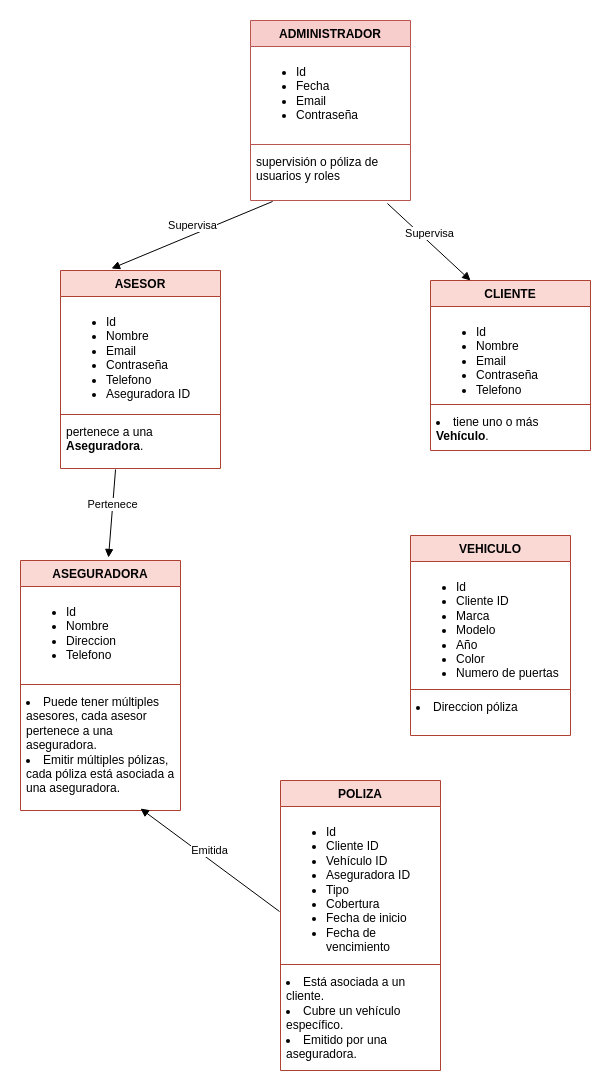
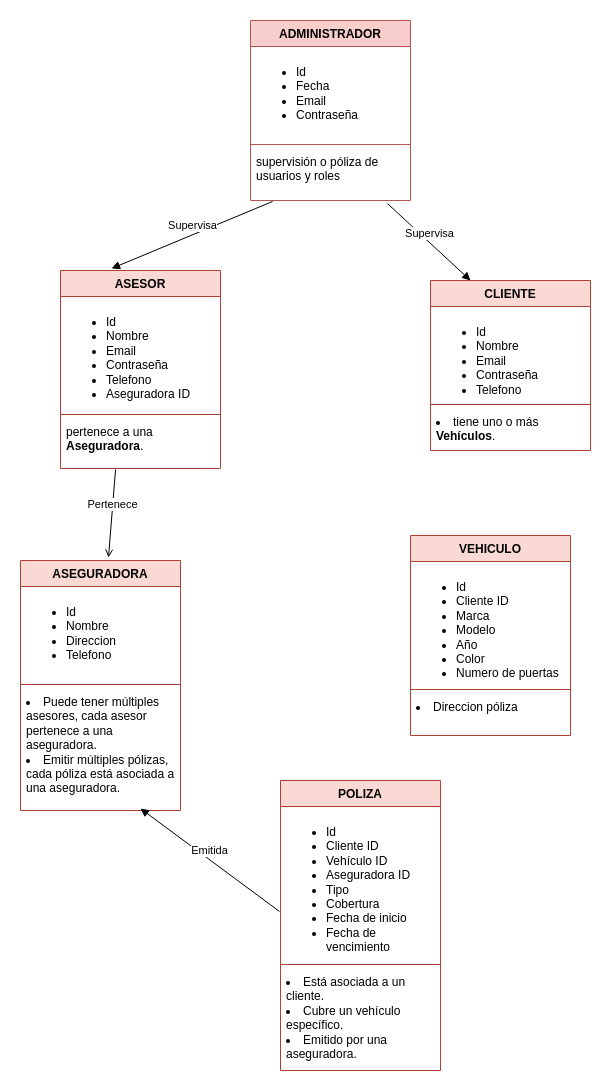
  <mxCell id="0" />
  <mxCell id="1" parent="0" />
  <mxCell id="2" value="ADMINISTRADOR" style="swimlane;fontStyle=1;align=center;verticalAlign=top;childLayout=stackLayout;horizontal=1;startSize=26;horizontalStack=0;resizeParent=1;resizeParentMax=0;resizeLast=0;collapsible=1;marginBottom=0;whiteSpace=wrap;html=1;fillColor=#f8cecc;strokeColor=#b85450;" vertex="1" parent="1"><mxGeometry x="250" y="20" width="160" height="180" as="geometry" /></mxCell>
  <mxCell id="3" value="&lt;div&gt;&lt;ul&gt;&lt;li&gt;Id&lt;/li&gt;&lt;li&gt;Fecha&lt;/li&gt;&lt;li&gt;Email&lt;/li&gt;&lt;li&gt;Contraseña&lt;/li&gt;&lt;/ul&gt;&lt;/div&gt;&lt;div&gt;&lt;br&gt;&lt;/div&gt;" style="text;align=left;verticalAlign=top;spacingLeft=4;spacingRight=4;overflow=hidden;rotatable=0;points=[[0,0.5],[1,0.5]];portConstraint=eastwest;whiteSpace=wrap;html=1;" vertex="1" parent="2"><mxGeometry y="26" width="160" height="94" as="geometry" /></mxCell>
  <mxCell id="4" value="" style="line;strokeWidth=1;fillColor=none;align=left;verticalAlign=middle;spacingTop=-1;spacingLeft=3;spacingRight=3;rotatable=0;labelPosition=right;points=[];portConstraint=eastwest;strokeColor=inherit;" vertex="1" parent="2"><mxGeometry y="120" width="160" height="8" as="geometry" /></mxCell>
  <mxCell id="5" value=" supervisión o póliza de usuarios y roles" style="text;strokeColor=none;fillColor=none;align=left;verticalAlign=top;spacingLeft=4;spacingRight=4;overflow=hidden;rotatable=0;points=[[0,0.5],[1,0.5]];portConstraint=eastwest;whiteSpace=wrap;html=1;" vertex="1" parent="2"><mxGeometry y="128" width="160" height="52" as="geometry" /></mxCell>
  <mxCell id="6" value="ASESOR" style="swimlane;fontStyle=1;align=center;verticalAlign=top;childLayout=stackLayout;horizontal=1;startSize=26;horizontalStack=0;resizeParent=1;resizeParentMax=0;resizeLast=0;collapsible=1;marginBottom=0;whiteSpace=wrap;html=1;fillColor=#fad9d5;strokeColor=#ae4132;" vertex="1" parent="1"><mxGeometry x="60" y="270" width="160" height="198" as="geometry" /></mxCell>
  <mxCell id="7" value="&lt;div&gt;&lt;ul&gt;&lt;li&gt;Id&lt;/li&gt;&lt;li&gt;Nombre&lt;/li&gt;&lt;li&gt;Email&lt;/li&gt;&lt;li&gt;Contraseña&lt;/li&gt;&lt;li&gt;Telefono&lt;/li&gt;&lt;li&gt;Aseguradora ID&lt;/li&gt;&lt;/ul&gt;&lt;/div&gt;&lt;div&gt;&lt;br&gt;&lt;/div&gt;" style="text;strokeColor=none;fillColor=none;align=left;verticalAlign=top;spacingLeft=4;spacingRight=4;overflow=hidden;rotatable=0;points=[[0,0.5],[1,0.5]];portConstraint=eastwest;whiteSpace=wrap;html=1;" vertex="1" parent="6"><mxGeometry y="26" width="160" height="114" as="geometry" /></mxCell>
  <mxCell id="8" value="" style="line;strokeWidth=1;fillColor=none;align=left;verticalAlign=middle;spacingTop=-1;spacingLeft=3;spacingRight=3;rotatable=0;labelPosition=right;points=[];portConstraint=eastwest;strokeColor=inherit;" vertex="1" parent="6"><mxGeometry y="140" width="160" height="8" as="geometry" /></mxCell>
  <mxCell id="9" value="pertenece a una &lt;strong&gt;Aseguradora&lt;/strong&gt;." style="text;strokeColor=none;fillColor=none;align=left;verticalAlign=top;spacingLeft=4;spacingRight=4;overflow=hidden;rotatable=0;points=[[0,0.5],[1,0.5]];portConstraint=eastwest;whiteSpace=wrap;html=1;" vertex="1" parent="6"><mxGeometry y="148" width="160" height="50" as="geometry" /></mxCell>
  <mxCell id="10" value="ASEGURADORA" style="swimlane;fontStyle=1;align=center;verticalAlign=top;childLayout=stackLayout;horizontal=1;startSize=26;horizontalStack=0;resizeParent=1;resizeParentMax=0;resizeLast=0;collapsible=1;marginBottom=0;whiteSpace=wrap;html=1;fillColor=#fad9d5;strokeColor=#ae4132;" vertex="1" parent="1"><mxGeometry x="20" y="560" width="160" height="250" as="geometry" /></mxCell>
  <mxCell id="11" value="&lt;div&gt;&lt;ul&gt;&lt;li&gt;Id&lt;/li&gt;&lt;li&gt;Nombre&lt;/li&gt;&lt;li&gt;Direccion&amp;nbsp;&lt;/li&gt;&lt;li&gt;Telefono&lt;/li&gt;&lt;/ul&gt;&lt;/div&gt;" style="text;strokeColor=none;fillColor=none;align=left;verticalAlign=top;spacingLeft=4;spacingRight=4;overflow=hidden;rotatable=0;points=[[0,0.5],[1,0.5]];portConstraint=eastwest;whiteSpace=wrap;html=1;" vertex="1" parent="10"><mxGeometry y="26" width="160" height="94" as="geometry" /></mxCell>
  <mxCell id="12" value="" style="line;strokeWidth=1;fillColor=none;align=left;verticalAlign=middle;spacingTop=-1;spacingLeft=3;spacingRight=3;rotatable=0;labelPosition=right;points=[];portConstraint=eastwest;strokeColor=inherit;" vertex="1" parent="10"><mxGeometry y="120" width="160" height="8" as="geometry" /></mxCell>
  <mxCell id="13" value="&lt;li&gt;Puede tener múltiples asesores, cada asesor pertenece a una aseguradora.&lt;/li&gt;&lt;li&gt;Emitir múltiples pólizas, cada póliza está asociada a una aseguradora.&lt;/li&gt;" style="text;strokeColor=none;fillColor=none;align=left;verticalAlign=top;spacingLeft=4;spacingRight=4;overflow=hidden;rotatable=0;points=[[0,0.5],[1,0.5]];portConstraint=eastwest;whiteSpace=wrap;html=1;" vertex="1" parent="10"><mxGeometry y="128" width="160" height="122" as="geometry" /></mxCell>
  <mxCell id="14" value="CLIENTE" style="swimlane;fontStyle=1;align=center;verticalAlign=top;childLayout=stackLayout;horizontal=1;startSize=26;horizontalStack=0;resizeParent=1;resizeParentMax=0;resizeLast=0;collapsible=1;marginBottom=0;whiteSpace=wrap;html=1;fillColor=#fad9d5;strokeColor=#ae4132;" vertex="1" parent="1"><mxGeometry x="430" y="280" width="160" height="170" as="geometry" /></mxCell>
  <mxCell id="15" value="&lt;ul&gt;&lt;li&gt;Id&lt;/li&gt;&lt;li&gt;Nombre&lt;/li&gt;&lt;li&gt;Email&lt;/li&gt;&lt;li&gt;Contraseña&lt;/li&gt;&lt;li&gt;Telefono&lt;/li&gt;&lt;/ul&gt;" style="text;strokeColor=none;fillColor=none;align=left;verticalAlign=top;spacingLeft=4;spacingRight=4;overflow=hidden;rotatable=0;points=[[0,0.5],[1,0.5]];portConstraint=eastwest;whiteSpace=wrap;html=1;" vertex="1" parent="14"><mxGeometry y="26" width="160" height="94" as="geometry" /></mxCell>
  <mxCell id="16" value="" style="line;strokeWidth=1;fillColor=none;align=left;verticalAlign=middle;spacingTop=-1;spacingLeft=3;spacingRight=3;rotatable=0;labelPosition=right;points=[];portConstraint=eastwest;strokeColor=inherit;" vertex="1" parent="14"><mxGeometry y="120" width="160" height="8" as="geometry" /></mxCell>
- <mxCell id="17" value="&lt;li&gt;tiene uno o más &lt;strong&gt;Vehículo&lt;/strong&gt;.&lt;br&gt;&lt;/li&gt;" style="text;strokeColor=none;fillColor=none;align=left;verticalAlign=top;spacingLeft=4;spacingRight=4;overflow=hidden;rotatable=0;points=[[0,0.5],[1,0.5]];portConstraint=eastwest;whiteSpace=wrap;html=1;" vertex="1" parent="14"><mxGeometry y="128" width="160" height="42" as="geometry" /></mxCell>
+ <mxCell id="17" value="&lt;li&gt;tiene uno o más &lt;strong&gt;Vehículos&lt;/strong&gt;.&lt;br&gt;&lt;/li&gt;" style="text;strokeColor=none;fillColor=none;align=left;verticalAlign=top;spacingLeft=4;spacingRight=4;overflow=hidden;rotatable=0;points=[[0,0.5],[1,0.5]];portConstraint=eastwest;whiteSpace=wrap;html=1;" vertex="1" parent="14"><mxGeometry y="128" width="160" height="42" as="geometry" /></mxCell>
  <mxCell id="18" value="VEHICULO" style="swimlane;fontStyle=1;align=center;verticalAlign=top;childLayout=stackLayout;horizontal=1;startSize=26;horizontalStack=0;resizeParent=1;resizeParentMax=0;resizeLast=0;collapsible=1;marginBottom=0;whiteSpace=wrap;html=1;fillColor=#fad9d5;strokeColor=#ae4132;" vertex="1" parent="1"><mxGeometry x="410" y="535" width="160" height="200" as="geometry" /></mxCell>
  <mxCell id="19" value="&lt;ul&gt;&lt;li&gt;Id&lt;/li&gt;&lt;li&gt;Cliente ID&lt;/li&gt;&lt;li&gt;Marca&lt;/li&gt;&lt;li&gt;Modelo&lt;/li&gt;&lt;li&gt;Año&lt;/li&gt;&lt;li&gt;Color&lt;/li&gt;&lt;li&gt;Numero de puertas&lt;/li&gt;&lt;/ul&gt;" style="text;strokeColor=none;fillColor=none;align=left;verticalAlign=top;spacingLeft=4;spacingRight=4;overflow=hidden;rotatable=0;points=[[0,0.5],[1,0.5]];portConstraint=eastwest;whiteSpace=wrap;html=1;" vertex="1" parent="18"><mxGeometry y="26" width="160" height="124" as="geometry" /></mxCell>
  <mxCell id="20" value="" style="line;strokeWidth=1;fillColor=none;align=left;verticalAlign=middle;spacingTop=-1;spacingLeft=3;spacingRight=3;rotatable=0;labelPosition=right;points=[];portConstraint=eastwest;strokeColor=inherit;" vertex="1" parent="18"><mxGeometry y="150" width="160" height="8" as="geometry" /></mxCell>
  <mxCell id="21" value="&lt;li&gt;Direccion póliza&lt;/li&gt;" style="text;strokeColor=none;fillColor=none;align=left;verticalAlign=top;spacingLeft=4;spacingRight=4;overflow=hidden;rotatable=0;points=[[0,0.5],[1,0.5]];portConstraint=eastwest;whiteSpace=wrap;html=1;" vertex="1" parent="18"><mxGeometry y="158" width="160" height="42" as="geometry" /></mxCell>
  <mxCell id="22" value="POLIZA" style="swimlane;fontStyle=1;align=center;verticalAlign=top;childLayout=stackLayout;horizontal=1;startSize=26;horizontalStack=0;resizeParent=1;resizeParentMax=0;resizeLast=0;collapsible=1;marginBottom=0;whiteSpace=wrap;html=1;fillColor=#fad9d5;strokeColor=#ae4132;" vertex="1" parent="1"><mxGeometry x="280" y="780" width="160" height="290" as="geometry" /></mxCell>
  <mxCell id="23" value="&lt;ul&gt;&lt;li&gt;Id&lt;/li&gt;&lt;li&gt;Cliente ID&lt;/li&gt;&lt;li&gt;Vehículo ID&lt;/li&gt;&lt;li&gt;Aseguradora ID&lt;/li&gt;&lt;li&gt;Tipo&lt;/li&gt;&lt;li&gt;Cobertura&lt;/li&gt;&lt;li&gt;Fecha de inicio&lt;/li&gt;&lt;li&gt;Fecha de vencimiento&lt;/li&gt;&lt;/ul&gt;" style="text;strokeColor=none;fillColor=none;align=left;verticalAlign=top;spacingLeft=4;spacingRight=4;overflow=hidden;rotatable=0;points=[[0,0.5],[1,0.5]];portConstraint=eastwest;whiteSpace=wrap;html=1;" vertex="1" parent="22"><mxGeometry y="26" width="160" height="154" as="geometry" /></mxCell>
  <mxCell id="24" value="" style="line;strokeWidth=1;fillColor=none;align=left;verticalAlign=middle;spacingTop=-1;spacingLeft=3;spacingRight=3;rotatable=0;labelPosition=right;points=[];portConstraint=eastwest;strokeColor=inherit;" vertex="1" parent="22"><mxGeometry y="180" width="160" height="8" as="geometry" /></mxCell>
  <mxCell id="25" value="&lt;li&gt;&lt;span style=&quot;background-color: initial;&quot;&gt;Está asociada a un cliente.&lt;/span&gt;&lt;br&gt;&lt;/li&gt;&lt;li&gt;Cubre un vehículo específico.&lt;/li&gt;&lt;li&gt;Emitido por una aseguradora.&lt;/li&gt;" style="text;strokeColor=none;fillColor=none;align=left;verticalAlign=top;spacingLeft=4;spacingRight=4;overflow=hidden;rotatable=0;points=[[0,0.5],[1,0.5]];portConstraint=eastwest;whiteSpace=wrap;html=1;" vertex="1" parent="22"><mxGeometry y="188" width="160" height="102" as="geometry" /></mxCell>
- <mxCell id="26" value="Pertenece" style="html=1;verticalAlign=bottom;endArrow=block;curved=0;rounded=0;exitX=0.344;exitY=1.02;exitDx=0;exitDy=0;exitPerimeter=0;entryX=0.55;entryY=-0.012;entryDx=0;entryDy=0;entryPerimeter=0;" edge="1" parent="1" source="9" target="10"><mxGeometry width="80" relative="1" as="geometry"><mxPoint x="158" y="580" as="sourcePoint" /><mxPoint x="185" y="700" as="targetPoint" /></mxGeometry></mxCell>
+ <mxCell id="26" value="Pertenece" style="html=1;verticalAlign=bottom;endArrow=open;curved=0;rounded=0;exitX=0.344;exitY=1.02;exitDx=0;exitDy=0;exitPerimeter=0;entryX=0.55;entryY=-0.012;entryDx=0;entryDy=0;entryPerimeter=0;" edge="1" parent="1" source="9" target="10"><mxGeometry width="80" relative="1" as="geometry"><mxPoint x="158" y="580" as="sourcePoint" /><mxPoint x="185" y="700" as="targetPoint" /></mxGeometry></mxCell>
  <mxCell id="27" value="Supervisa" style="html=1;verticalAlign=bottom;endArrow=block;curved=0;rounded=0;entryX=0.25;entryY=0;entryDx=0;entryDy=0;exitX=0.856;exitY=1.058;exitDx=0;exitDy=0;exitPerimeter=0;" edge="1" parent="1" source="5" target="14"><mxGeometry width="80" relative="1" as="geometry"><mxPoint x="390" y="260" as="sourcePoint" /><mxPoint x="470" y="260" as="targetPoint" /></mxGeometry></mxCell>
  <mxCell id="28" value="Supervisa" style="html=1;verticalAlign=bottom;endArrow=block;curved=0;rounded=0;entryX=0.319;entryY=-0.01;entryDx=0;entryDy=0;entryPerimeter=0;exitX=0.138;exitY=1.019;exitDx=0;exitDy=0;exitPerimeter=0;" edge="1" parent="1" source="5" target="6"><mxGeometry width="80" relative="1" as="geometry"><mxPoint x="130" y="290" as="sourcePoint" /><mxPoint x="210" y="290" as="targetPoint" /></mxGeometry></mxCell>
  <mxCell id="29" value="Emitida" style="html=1;verticalAlign=bottom;endArrow=block;curved=0;rounded=0;exitX=-0.006;exitY=0.682;exitDx=0;exitDy=0;exitPerimeter=0;entryX=0.75;entryY=0.984;entryDx=0;entryDy=0;entryPerimeter=0;" edge="1" parent="1" source="23" target="13"><mxGeometry width="80" relative="1" as="geometry"><mxPoint x="390" y="770" as="sourcePoint" /><mxPoint x="470" y="770" as="targetPoint" /></mxGeometry></mxCell>
